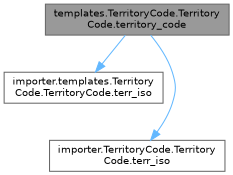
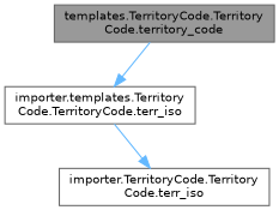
  digraph {
    rankdir=TB
    node [color=grey40 fillcolor=white fontname=Helvetica fontsize=10 shape=box style=filled]
    edge [color=steelblue1 fontname=Helvetica fontsize=10 labelfontname=Helvetica labelfontsize=10 style=solid]
    n1 [color=gray40 fillcolor=grey60 fontcolor=black height=0.2 label="templates.TerritoryCode.Territory\lCode.territory_code" width=0.4]
    n2 [height=0.2 label="importer.templates.Territory\lCode.TerritoryCode.terr_iso" width=0.4]
    n3 [height=0.2 label="importer.TerritoryCode.Territory\lCode.terr_iso" width=0.4]
    n1 -> n2
-   n1 -> n3
+   n2 -> n3
  }
